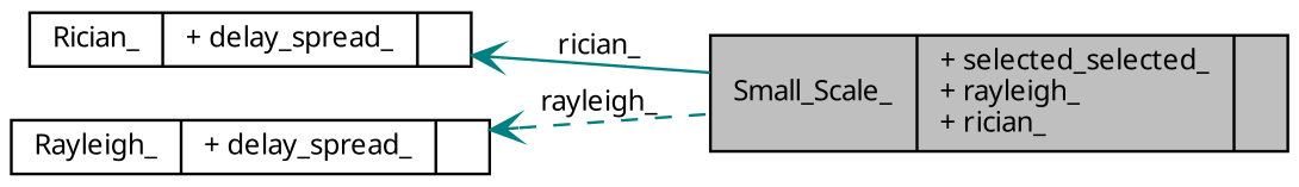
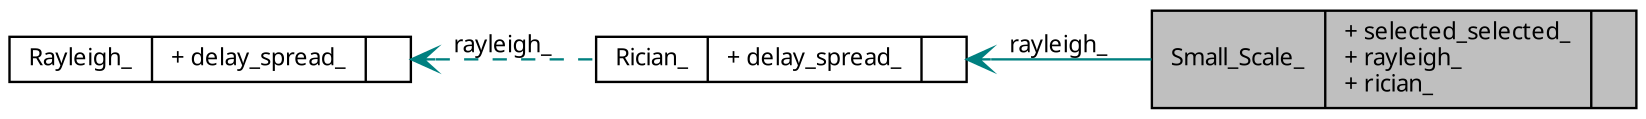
  digraph {
    fontname="Noto Sans"
    rankdir=LR
    node [color=black fillcolor=white fontname="Noto Sans" fontsize=10 shape=record style=filled]
    edge [arrowtail=open color=teal dir=back fontname="Noto Sans" fontsize=10 labelfontname=FreeSans labelfontsize=10]
    n1 [fillcolor=grey75 fontcolor=black height=0.2 label="{Small_Scale_\n|+ selected_selected_\l+ rayleigh_\l+ rician_\l|}" width=0.4]
    n2 [height=0.2 label="{Rician_\n|+ delay_spread_\l|}" width=0.4]
    n3 [height=0.2 label="{Rayleigh_\n|+ delay_spread_\l|}" width=0.4]
-   n2 -> n1 [label=rician_ style=solid]
-   n3 -> n1 [label=rayleigh_ style=dashed]
+   n2 -> n1 [label=rayleigh_ style=solid]
+   n3 -> n2 [label=rayleigh_ style=dashed]
  }
